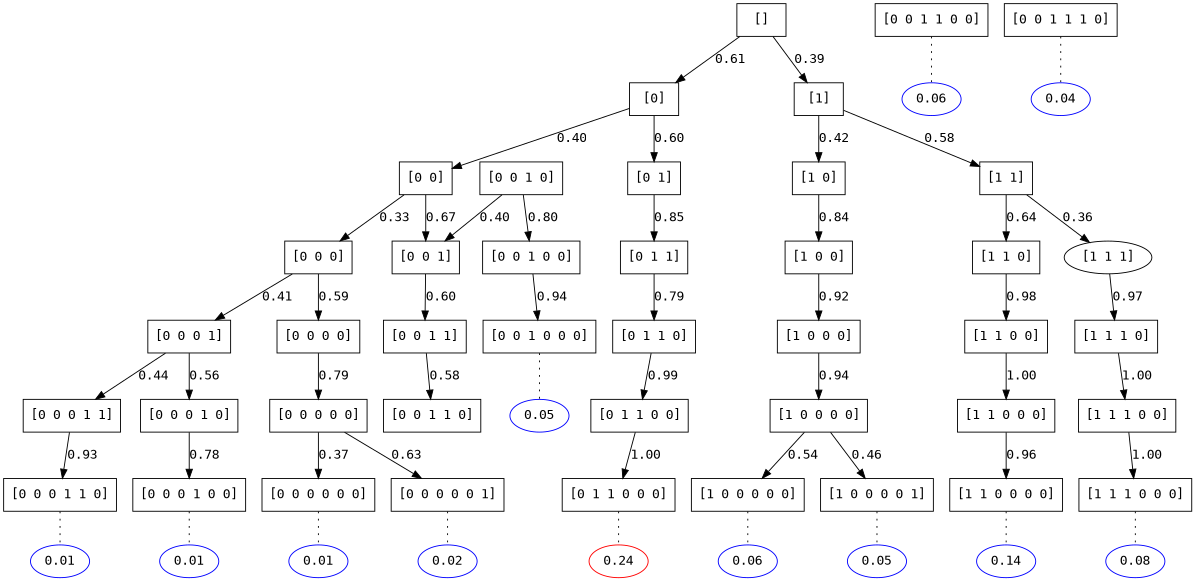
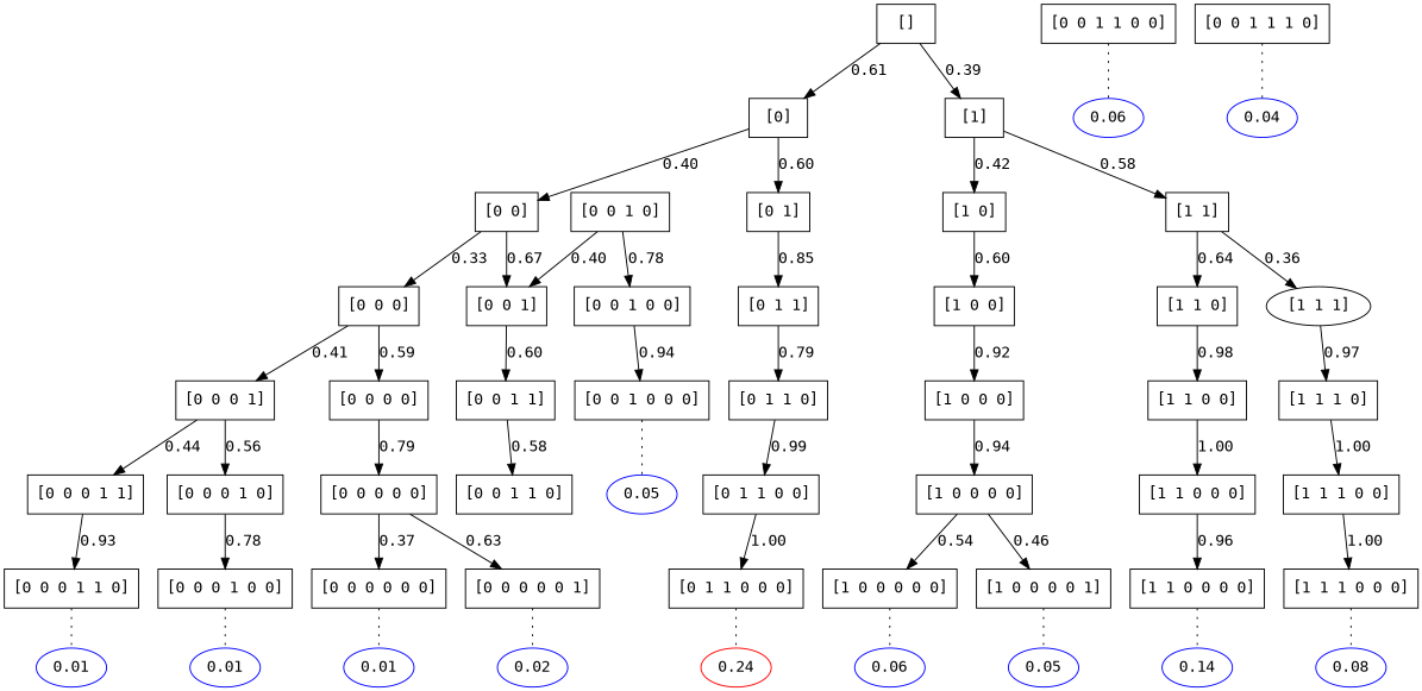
  digraph {
    fontname="DejaVu Sans Mono"
    node [fontname="DejaVu Sans Mono" shape=box]
    edge [fontname="DejaVu Sans Mono"]
    n1 [label="[0 0 0 1]"]
    n2 [label="[0 0 0 1 1]"]
    n3 [label="[0 0 0 1 0]"]
    n4 [label="[0 0 0 1 1 0]"]
    n5 [label="[0 0 0 1 0 0]"]
    n6 [color=blue label=0.01 shape=oval]
    n7 [label="[1 0 0 0]"]
    n8 [label="[1 0 0 0 0]"]
    n9 [label="[1 0 0 0 0 0]"]
    n10 [label="[1 0 0 0 0 1]"]
    n11 [color=blue label=0.06 shape=oval]
    n12 [color=blue label=0.05 shape=oval]
    n13 [label="[0 1 1 0 0 0]"]
    n14 [color=red label=0.24 shape=oval]
    n15 [label="[0 0 1 1 0]"]
    n16 [label="[0 0 1 1 0 0]"]
    n17 [color=blue label=0.06 shape=oval]
    n18 [label="[1 1 1 0 0 0]"]
    n19 [color=blue label=0.08 shape=oval]
    n20 [label="[1 1 0 0 0 0]"]
    n21 [color=blue label=0.14 shape=oval]
    n22 [label="[0 0 0]"]
    n23 [label="[0 0 0 0]"]
    n24 [label="[0 0 0 0 0]"]
    n25 [label="[0 1 1]"]
    n26 [label="[0 1 1 0]"]
    n27 [label="[0 1 1 0 0]"]
    n28 [label="[0 0 1 0]"]
    n29 [label="[0 0 1 0 0]"]
    n30 [label="[0 0 1]"]
    n31 [label="[0 0 1 0 0 0]"]
    n32 [color=blue label=0.05 shape=oval]
    n33 [label="[0 0]"]
    n34 [label="[0 0 1 1]"]
    n35 [label="[1 1 1 0]"]
    n36 [label="[1 1 1 0 0]"]
    n37 [label="[1 0]"]
    n38 [label="[1 0 0]"]
    n39 [label="[1]"]
    n40 [label="[1 1]"]
    n41 [label="[1 1 0]"]
    n42 [label="[1 1 1]" shape=ellipse]
    n43 [label="[0 1]"]
    "[]"
    n45 [label="[0]"]
    n46 [label="[0 0 0 0 0 0]"]
    n47 [label="[0 0 0 0 0 1]"]
    n48 [color=blue label=0.01 shape=oval]
    n49 [color=blue label=0.02 shape=oval]
    n50 [label="[1 1 0 0]"]
    n51 [label="[1 1 0 0 0]"]
    n52 [label="[0 0 1 1 1 0]"]
    n53 [color=blue label=0.04 shape=oval]
    n54 [color=blue label=0.01 shape=oval]
    n1 -> n2 [label=0.44]
    n1 -> n3 [label=0.56]
    n2 -> n4 [label=0.93]
    n3 -> n5 [label=0.78]
    n4 -> n6 [dir=none style=dotted]
    n5 -> n54 [dir=none style=dotted]
    n7 -> n8 [label=0.94]
    n8 -> n9 [label=0.54]
    n8 -> n10 [label=0.46]
    n9 -> n11 [dir=none style=dotted]
    n10 -> n12 [dir=none style=dotted]
    n13 -> n14 [dir=none style=dotted]
    n16 -> n17 [dir=none style=dotted]
    n18 -> n19 [dir=none style=dotted]
    n20 -> n21 [dir=none style=dotted]
    n22 -> n1 [label=0.41]
    n22 -> n23 [label=0.59]
    n23 -> n24 [label=0.79]
    n24 -> n46 [label=0.37]
    n24 -> n47 [label=0.63]
    n25 -> n26 [label=0.79]
    n26 -> n27 [label=0.99]
    n27 -> n13 [label=1.00]
-   n28 -> n29 [label=0.80]
+   n28 -> n29 [label=0.78]
    n28 -> n30 [label=0.40]
    n29 -> n31 [label=0.94]
    n30 -> n34 [label=0.60]
    n31 -> n32 [dir=none style=dotted]
    n33 -> n22 [label=0.33]
    n33 -> n30 [label=0.67]
    n34 -> n15 [label=0.58]
    n35 -> n36 [label=1.00]
    n36 -> n18 [label=1.00]
-   n37 -> n38 [label=0.84]
+   n37 -> n38 [label=0.60]
    n38 -> n7 [label=0.92]
    n39 -> n37 [label=0.42]
    n39 -> n40 [label=0.58]
    n40 -> n41 [label=0.64]
    n40 -> n42 [label=0.36]
    n41 -> n50 [label=0.98]
    n42 -> n35 [label=0.97]
    n43 -> n25 [label=0.85]
    "[]" -> n39 [label=0.39]
    "[]" -> n45 [label=0.61]
    n45 -> n33 [label=0.40]
    n45 -> n43 [label=0.60]
    n46 -> n48 [dir=none style=dotted]
    n47 -> n49 [dir=none style=dotted]
    n50 -> n51 [label=1.00]
    n51 -> n20 [label=0.96]
    n52 -> n53 [dir=none style=dotted]
  }
